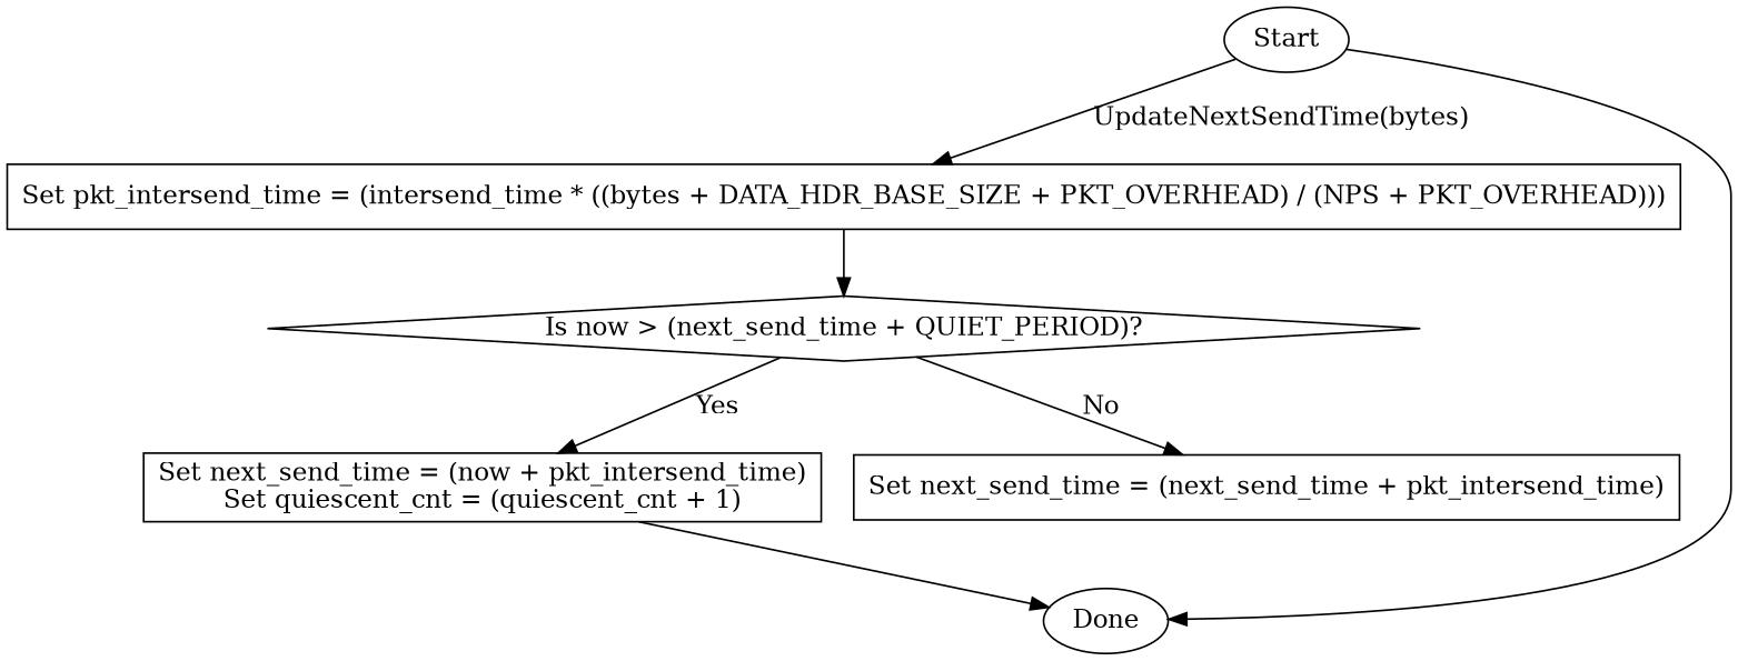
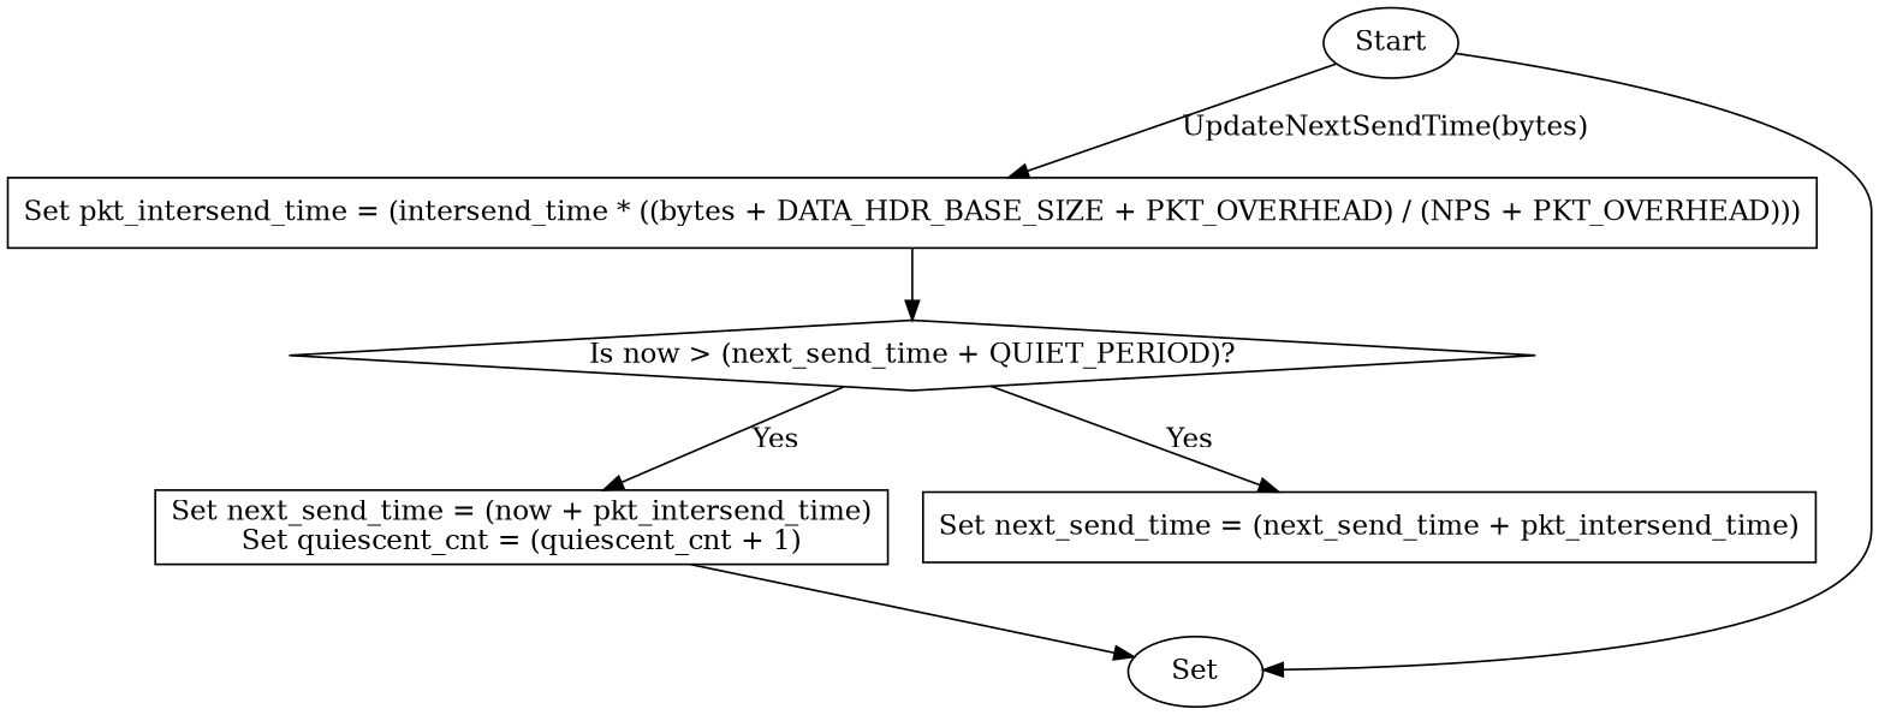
  digraph {
    node [shape=box]
    n1 [label=Start shape=ellipse]
    n2 [label="Set pkt_intersend_time = (intersend_time * ((bytes + DATA_HDR_BASE_SIZE + PKT_OVERHEAD) / (NPS + PKT_OVERHEAD)))"]
-   n3 [label=Done shape=ellipse]
+   n3 [label=Set shape=ellipse]
    n4 [label="Is now > (next_send_time + QUIET_PERIOD)?" shape=diamond]
    n5 [label="Set next_send_time = (now + pkt_intersend_time)\nSet quiescent_cnt = (quiescent_cnt + 1)"]
    n6 [label="Set next_send_time = (next_send_time + pkt_intersend_time)"]
    n1 -> n2 [label="UpdateNextSendTime(bytes)"]
    n1 -> n3
    n2 -> n4
    n4 -> n5 [label=Yes]
-   n4 -> n6 [label=No]
+   n4 -> n6 [label=Yes]
    n5 -> n3
  }
